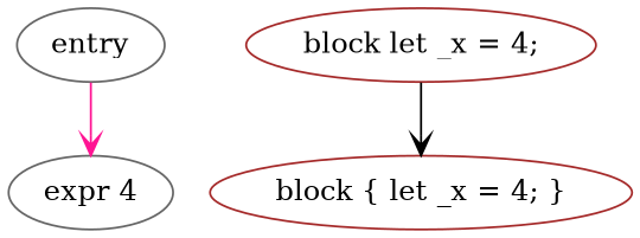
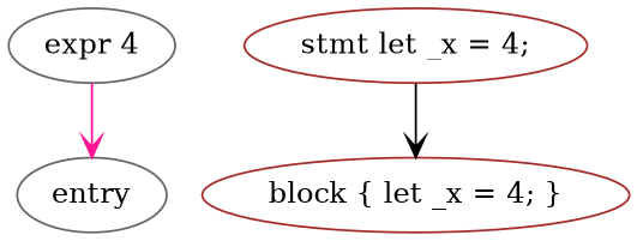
  digraph {
    node [color=gray40]
    edge [arrowhead=vee]
    n1 [label=entry]
    n2 [label="expr 4"]
-   n3 [color=brown label="block let _x = 4;"]
+   n3 [color=brown label="stmt let _x = 4;"]
    n4 [color=brown label="block { let _x = 4; }"]
-   n1 -> n2 [color=deeppink]
+   n2 -> n1 [color=deeppink]
    n3 -> n4 [color=black]
  }
